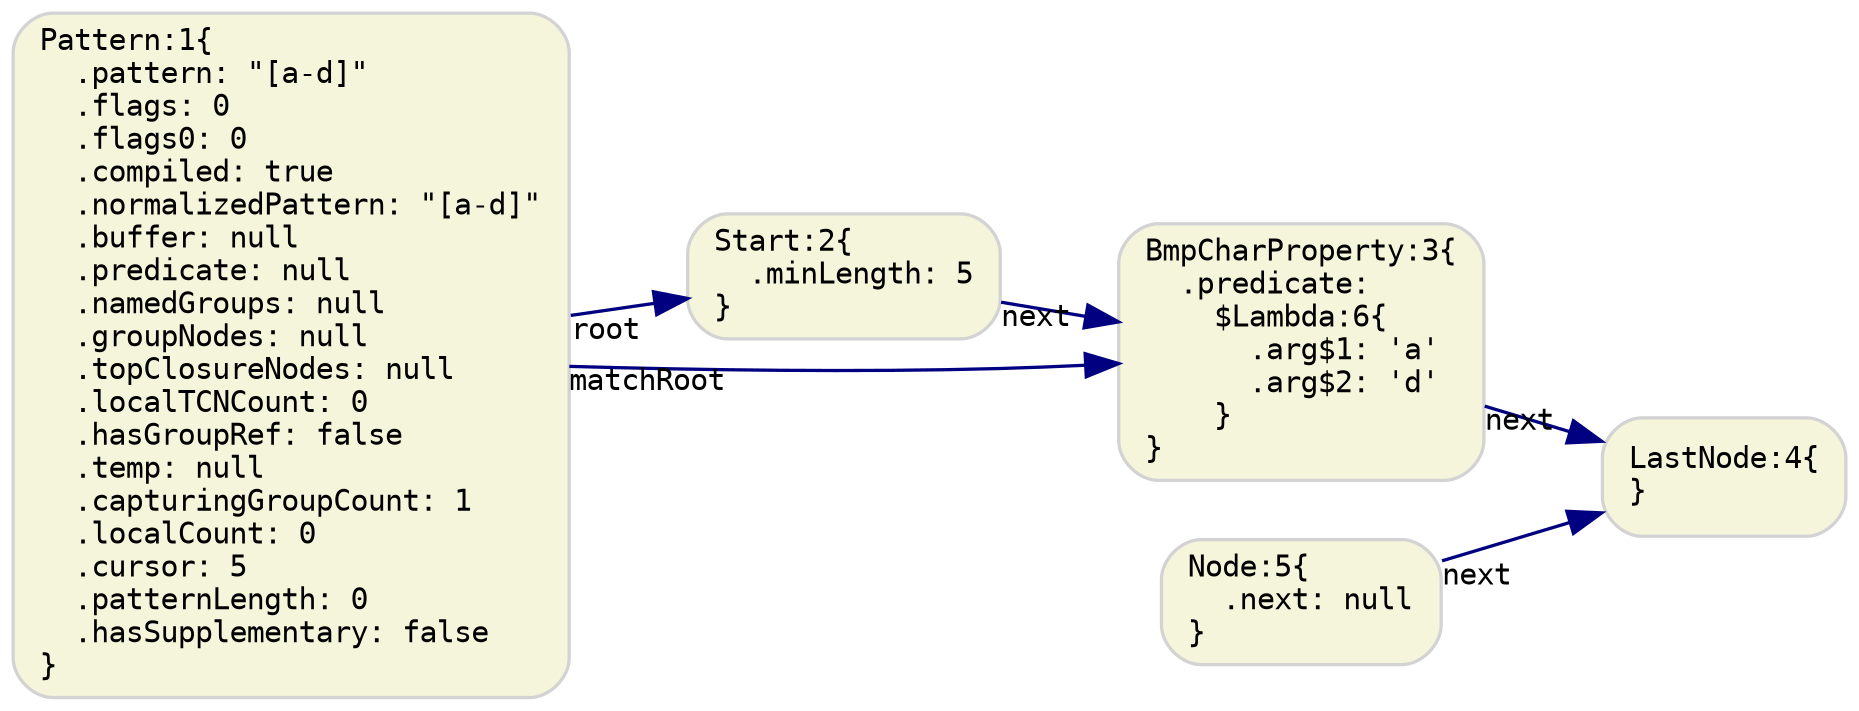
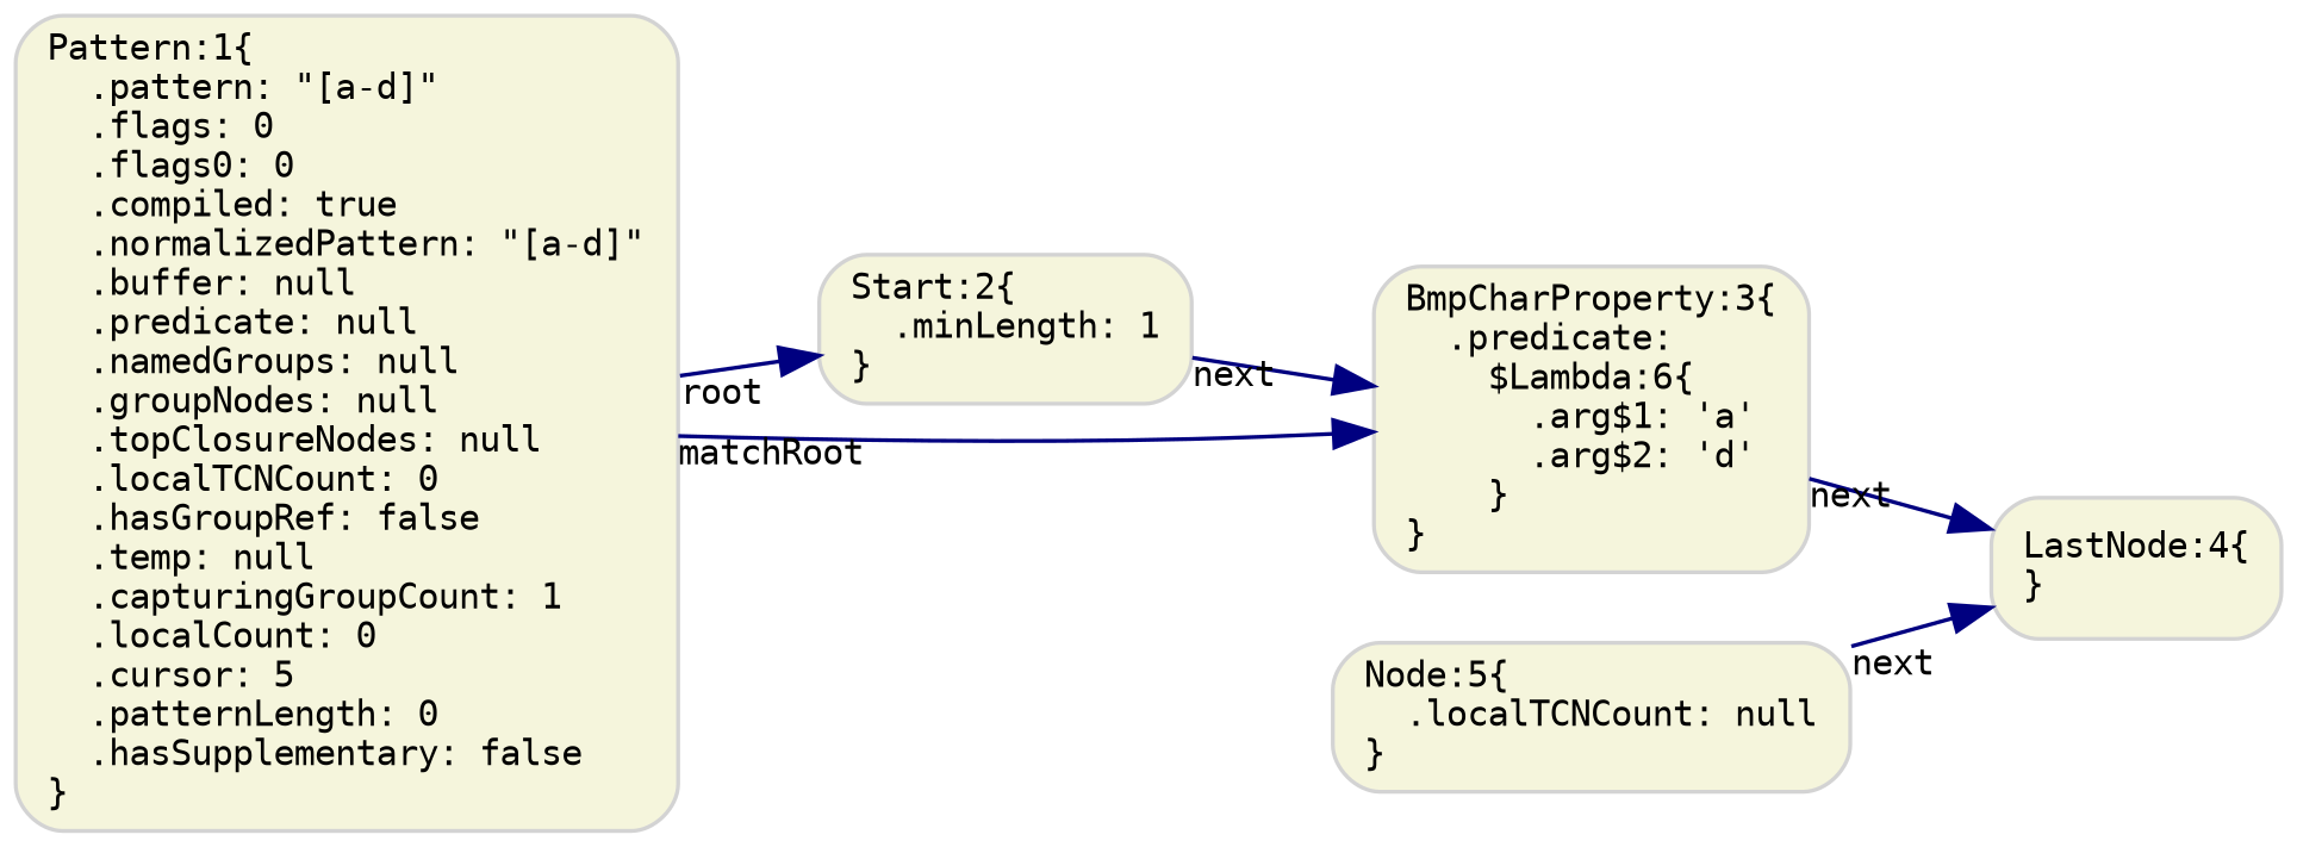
  digraph {
    fontname=Monospace
    fontsize=11
    rankdir=LR
    node [color=LightGray fillcolor=Beige fontname=Monospace fontsize=9 shape=box style="rounded,filled"]
    edge [color=Navy fontname=Monospace fontsize=9 taillabel=next]
    n1 [label="Pattern:1\{\l  .pattern: \"[a-d]\"\l  .flags: 0\l  .flags0: 0\l  .compiled: true\l  .normalizedPattern: \"[a-d]\"\l  .buffer: null\l  .predicate: null\l  .namedGroups: null\l  .groupNodes: null\l  .topClosureNodes: null\l  .localTCNCount: 0\l  .hasGroupRef: false\l  .temp: null\l  .capturingGroupCount: 1\l  .localCount: 0\l  .cursor: 5\l  .patternLength: 0\l  .hasSupplementary: false\l\}\l"]
-   n2 [label="Start:2\{\l  .minLength: 5\l\}\l"]
+   n2 [label="Start:2\{\l  .minLength: 1\l\}\l"]
    n3 [label="BmpCharProperty:3\{\l  .predicate:\l    $Lambda:6\{\l      .arg$1: 'a'\l      .arg$2: 'd'\l    \}\l\}\l"]
    n4 [label="LastNode:4\{\l\}\l"]
-   n5 [label="Node:5\{\l  .next: null\l\}\l"]
+   n5 [label="Node:5\{\l  .localTCNCount: null\l\}\l"]
    n1 -> n2 [taillabel=root]
    n1 -> n3 [taillabel=matchRoot]
    n2 -> n3
    n3 -> n4
    n5 -> n4
  }
